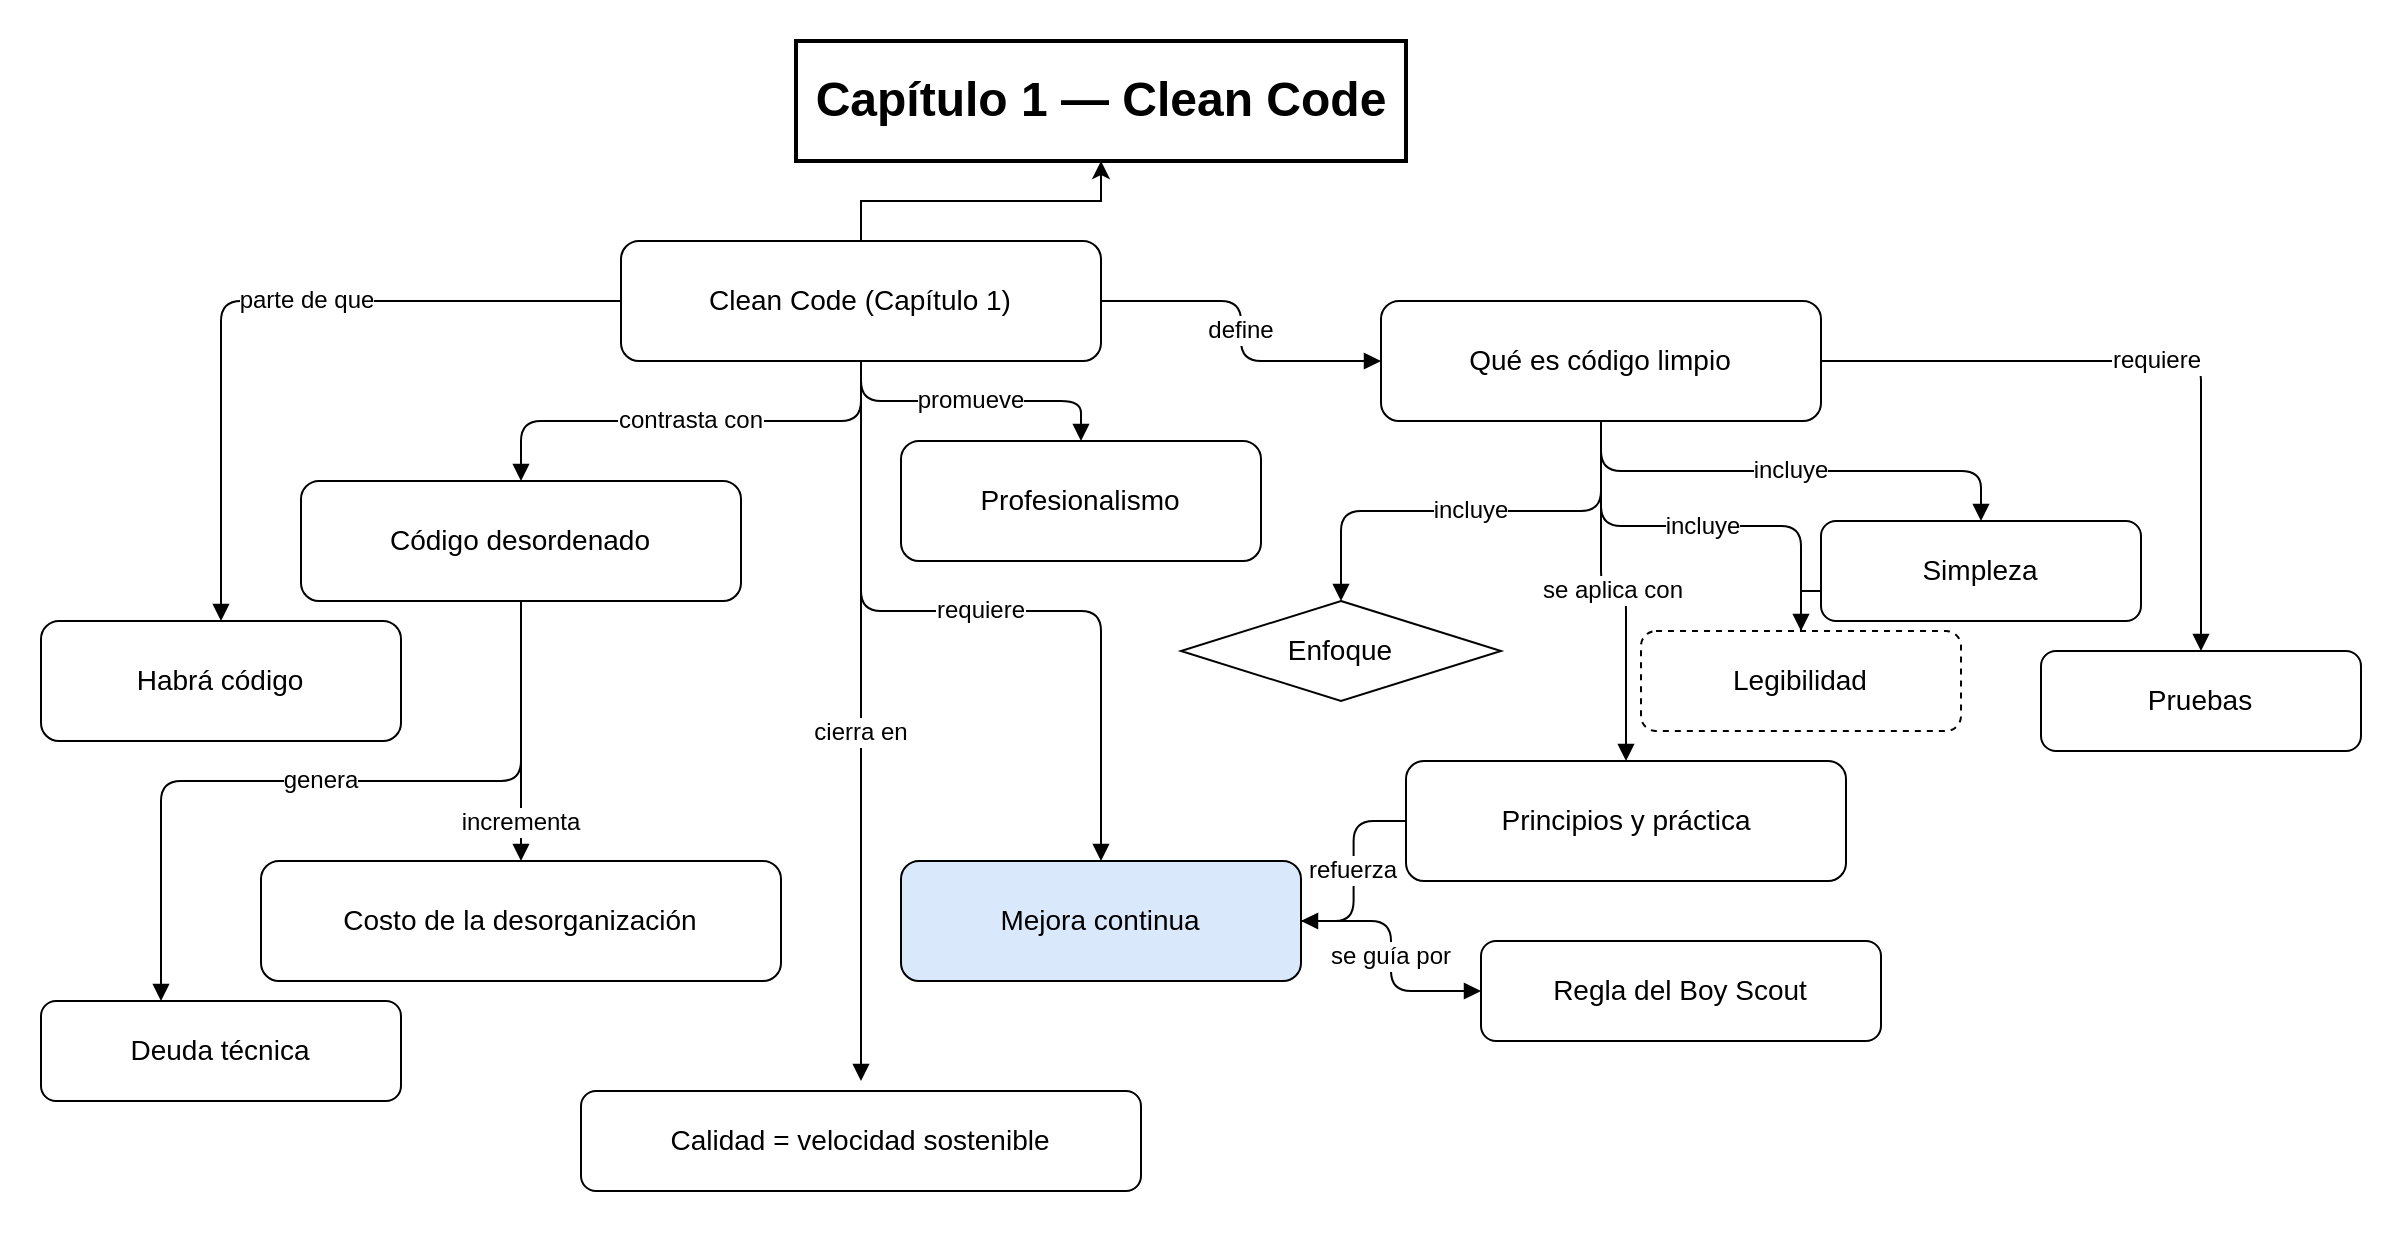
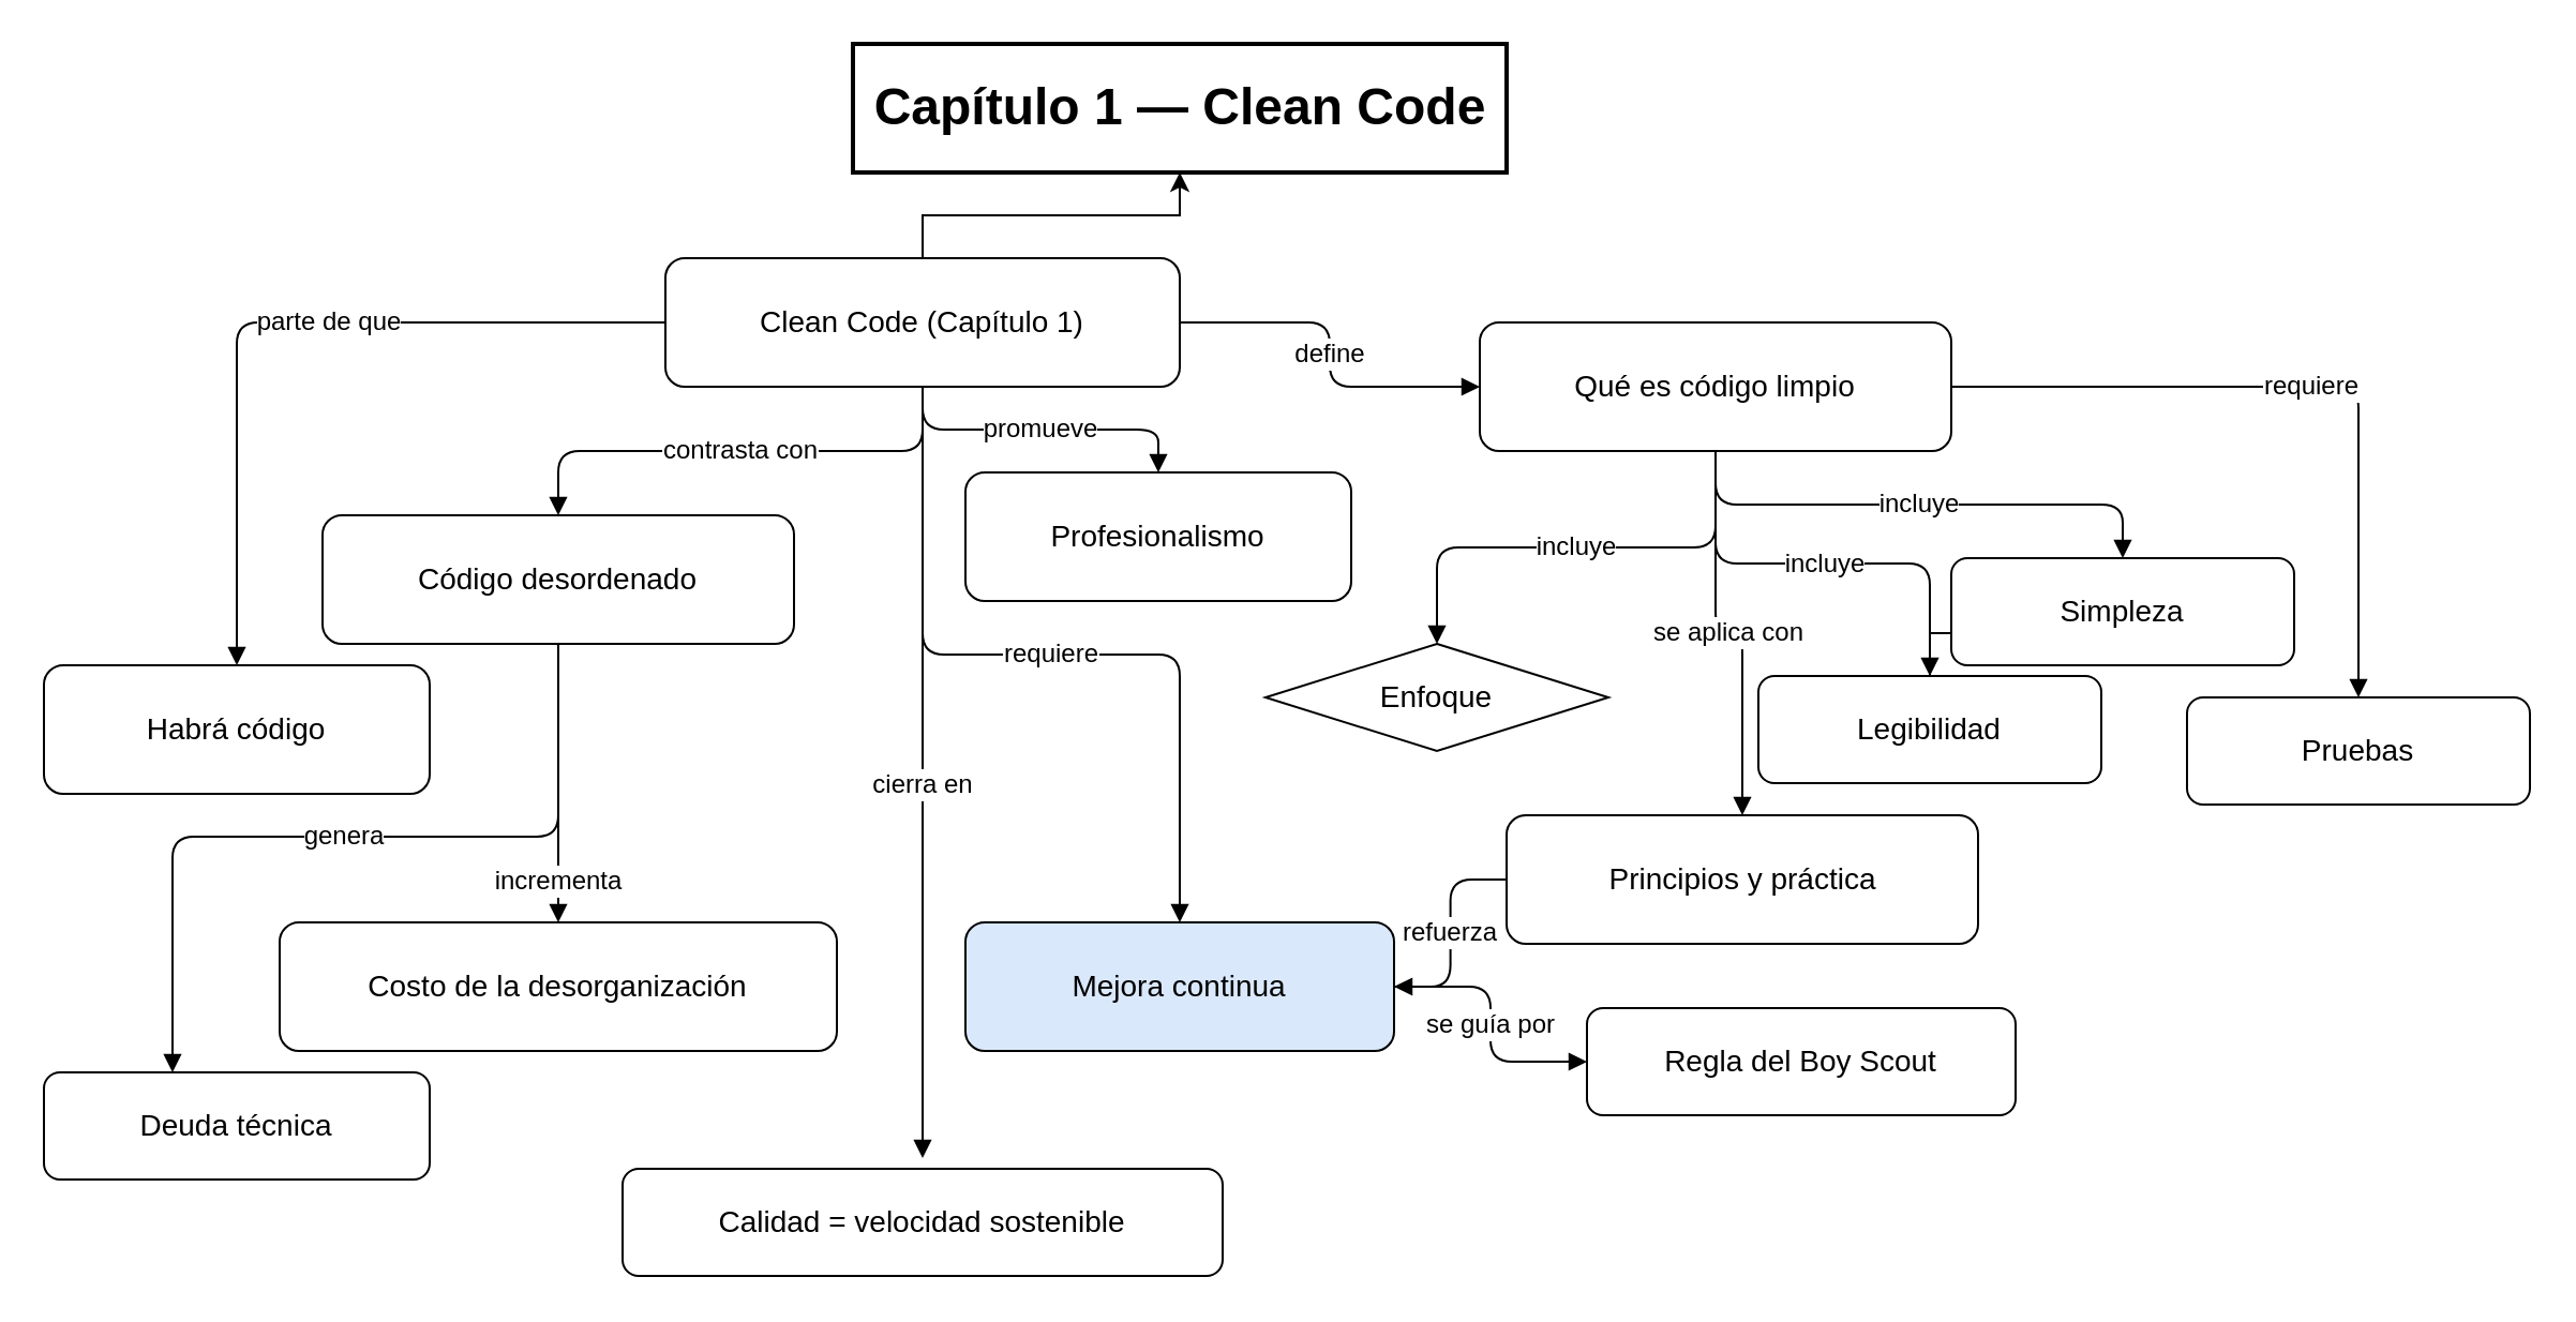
  <mxCell id="0" />
  <mxCell id="1" parent="0" />
  <mxCell id="2" value="Capítulo 1 — Clean Code" style="rounded=0;whiteSpace=wrap;html=1;fontSize=24;fontStyle=1;align=center;strokeWidth=2;" parent="1" vertex="1"><mxGeometry x="397.5" width="305" height="60" as="geometry" y="20" /></mxCell>
  <mxCell id="3" style="edgeStyle=orthogonalEdgeStyle;rounded=0;orthogonalLoop=1;jettySize=auto;html=1;" edge="1" parent="1" source="4" target="2"><mxGeometry relative="1" as="geometry" /></mxCell>
  <mxCell id="4" value="Clean Code (Capítulo 1)" style="rounded=1;whiteSpace=wrap;html=1;fontSize=14;" parent="1" vertex="1"><mxGeometry x="310" y="120" width="240" height="60" as="geometry" /></mxCell>
  <mxCell id="5" value="Habrá código" style="rounded=1;whiteSpace=wrap;html=1;fontSize=14;" parent="1" vertex="1"><mxGeometry x="20" y="310" width="180" height="60" as="geometry" /></mxCell>
  <mxCell id="6" value="Código desordenado" style="rounded=1;whiteSpace=wrap;html=1;fontSize=14;" parent="1" vertex="1"><mxGeometry x="150" y="240" width="220" height="60" as="geometry" /></mxCell>
  <mxCell id="7" value="Profesionalismo" style="rounded=1;whiteSpace=wrap;html=1;fontSize=14;" parent="1" vertex="1"><mxGeometry x="450" y="220" width="180" height="60" as="geometry" /></mxCell>
  <mxCell id="8" value="Qué es código limpio" style="rounded=1;whiteSpace=wrap;html=1;fontSize=14;" parent="1" vertex="1"><mxGeometry x="690" y="150" width="220" height="60" as="geometry" /></mxCell>
  <mxCell id="9" value="Mejora continua" style="rounded=1;whiteSpace=wrap;html=1;fontSize=14;fillColor=#dae8fc;" parent="1" vertex="1"><mxGeometry x="450" y="430" width="200" height="60" as="geometry" /></mxCell>
  <mxCell id="10" value="Principios y práctica" style="rounded=1;whiteSpace=wrap;html=1;fontSize=14;" parent="1" vertex="1"><mxGeometry x="702.5" y="380" width="220" height="60" as="geometry" /></mxCell>
  <mxCell id="11" value="Costo de la desorganización" style="rounded=1;whiteSpace=wrap;html=1;fontSize=14;" parent="1" vertex="1"><mxGeometry x="130" y="430" width="260" height="60" as="geometry" /></mxCell>
  <mxCell id="12" style="edgeStyle=orthogonalEdgeStyle;rounded=0;orthogonalLoop=1;jettySize=auto;html=1;" edge="1" parent="1" source="13" target="35"><mxGeometry relative="1" as="geometry" /></mxCell>
- <mxCell id="13" value="Legibilidad" style="rounded=1;whiteSpace=wrap;html=1;fontSize=14;dashed=1;" parent="1" vertex="1"><mxGeometry x="820" y="315" width="160" height="50" as="geometry" /></mxCell>
+ <mxCell id="13" value="Legibilidad" style="rounded=1;whiteSpace=wrap;html=1;fontSize=14;" parent="1" vertex="1"><mxGeometry x="820" y="315" width="160" height="50" as="geometry" /></mxCell>
  <mxCell id="14" value="Enfoque" style="rhombus;whiteSpace=wrap;html=1;fontSize=14;" parent="1" vertex="1"><mxGeometry x="590" y="300" width="160" height="50" as="geometry" /></mxCell>
  <mxCell id="15" value="Pruebas" style="rounded=1;whiteSpace=wrap;html=1;fontSize=14;" parent="1" vertex="1"><mxGeometry x="1020" y="325" width="160" height="50" as="geometry" /></mxCell>
  <mxCell id="16" value="Regla del Boy Scout" style="rounded=1;whiteSpace=wrap;html=1;fontSize=14;" parent="1" vertex="1"><mxGeometry x="740" y="470" width="200" height="50" as="geometry" /></mxCell>
  <mxCell id="17" value="Deuda técnica" style="rounded=1;whiteSpace=wrap;html=1;fontSize=14;" parent="1" vertex="1"><mxGeometry x="20" y="500" width="180" height="50" as="geometry" /></mxCell>
  <mxCell id="18" value="Calidad = velocidad sostenible" style="rounded=1;whiteSpace=wrap;html=1;fontSize=14;" parent="1" vertex="1"><mxGeometry x="290" y="545" width="280" height="50" as="geometry" /></mxCell>
  <mxCell id="19" value="parte de que" style="edgeStyle=orthogonalEdgeStyle;rounded=1;endArrow=block;endFill=1;html=1;fontSize=12;" parent="1" source="4" target="5" edge="1"><mxGeometry x="-0.128" relative="1" as="geometry"><mxPoint as="offset" /></mxGeometry></mxCell>
  <mxCell id="20" value="contrasta con" style="edgeStyle=orthogonalEdgeStyle;rounded=1;endArrow=block;endFill=1;html=1;fontSize=12;" parent="1" source="4" target="6" edge="1"><mxGeometry relative="1" as="geometry"><mxPoint as="offset" /></mxGeometry></mxCell>
  <mxCell id="21" value="incrementa" style="edgeStyle=orthogonalEdgeStyle;rounded=1;endArrow=block;endFill=1;html=1;fontSize=12;" parent="1" source="6" target="11" edge="1"><mxGeometry x="0.692" relative="1" as="geometry"><mxPoint y="1" as="offset" /></mxGeometry></mxCell>
  <mxCell id="22" value="promueve" style="edgeStyle=orthogonalEdgeStyle;rounded=1;endArrow=block;endFill=1;html=1;fontSize=12;" parent="1" source="4" target="7" edge="1"><mxGeometry relative="1" as="geometry"><mxPoint as="offset" /></mxGeometry></mxCell>
  <mxCell id="23" value="define" style="edgeStyle=orthogonalEdgeStyle;rounded=1;endArrow=block;endFill=1;html=1;fontSize=12;" parent="1" source="4" target="8" edge="1"><mxGeometry relative="1" as="geometry"><mxPoint as="offset" /></mxGeometry></mxCell>
  <mxCell id="24" value="requiere" style="edgeStyle=orthogonalEdgeStyle;rounded=1;endArrow=block;endFill=1;html=1;fontSize=12;" parent="1" source="4" target="9" edge="1"><mxGeometry relative="1" as="geometry"><mxPoint as="offset" /></mxGeometry></mxCell>
  <mxCell id="25" value="se aplica con" style="edgeStyle=orthogonalEdgeStyle;rounded=1;endArrow=block;endFill=1;html=1;fontSize=12;exitX=0.5;exitY=1;exitDx=0;exitDy=0;" parent="1" source="8" target="10" edge="1"><mxGeometry relative="1" as="geometry"><mxPoint as="offset" /></mxGeometry></mxCell>
  <mxCell id="26" value="refuerza" style="edgeStyle=orthogonalEdgeStyle;rounded=1;endArrow=block;endFill=1;html=1;fontSize=12;" parent="1" source="10" target="9" edge="1"><mxGeometry relative="1" as="geometry"><mxPoint as="offset" /></mxGeometry></mxCell>
  <mxCell id="27" value="cierra en" style="edgeStyle=orthogonalEdgeStyle;rounded=1;endArrow=block;endFill=1;html=1;fontSize=12;" parent="1" edge="1"><mxGeometry relative="1" as="geometry"><mxPoint as="offset" /><mxPoint x="430" y="191" as="sourcePoint" /><mxPoint x="430" y="540" as="targetPoint" /></mxGeometry></mxCell>
  <mxCell id="28" value="incluye" style="edgeStyle=orthogonalEdgeStyle;rounded=1;endArrow=block;endFill=1;html=1;fontSize=12;" parent="1" source="8" target="13" edge="1"><mxGeometry relative="1" as="geometry"><mxPoint as="offset" /></mxGeometry></mxCell>
  <mxCell id="29" value="incluye" style="edgeStyle=orthogonalEdgeStyle;rounded=1;endArrow=block;endFill=1;html=1;fontSize=12;" parent="1" source="8" target="35" edge="1"><mxGeometry relative="1" as="geometry"><mxPoint as="offset" /></mxGeometry></mxCell>
  <mxCell id="30" value="incluye" style="edgeStyle=orthogonalEdgeStyle;rounded=1;endArrow=block;endFill=1;html=1;fontSize=12;" parent="1" source="8" target="14" edge="1"><mxGeometry relative="1" as="geometry"><mxPoint as="offset" /></mxGeometry></mxCell>
  <mxCell id="31" value="requiere" style="edgeStyle=orthogonalEdgeStyle;rounded=1;endArrow=block;endFill=1;html=1;fontSize=12;" parent="1" source="8" target="15" edge="1"><mxGeometry relative="1" as="geometry"><mxPoint as="offset" /></mxGeometry></mxCell>
  <mxCell id="32" value="se guía por" style="edgeStyle=orthogonalEdgeStyle;rounded=1;endArrow=block;endFill=1;html=1;fontSize=12;" parent="1" source="9" target="16" edge="1"><mxGeometry relative="1" as="geometry"><mxPoint as="offset" /></mxGeometry></mxCell>
  <mxCell id="33" value="genera" style="edgeStyle=orthogonalEdgeStyle;rounded=1;endArrow=block;endFill=1;html=1;fontSize=12;" parent="1" source="6" target="17" edge="1"><mxGeometry relative="1" as="geometry"><mxPoint as="offset" /><Array as="points"><mxPoint x="260" y="390" /><mxPoint x="80" y="390" /></Array></mxGeometry></mxCell>
  <mxCell id="34" style="edgeStyle=orthogonalEdgeStyle;rounded=0;orthogonalLoop=1;jettySize=auto;html=1;exitX=0.5;exitY=1;exitDx=0;exitDy=0;" edge="1" parent="1" source="9" target="9"><mxGeometry relative="1" as="geometry" /></mxCell>
  <mxCell id="35" value="Simpleza" style="rounded=1;whiteSpace=wrap;html=1;fontSize=14;" parent="1" vertex="1"><mxGeometry x="910" y="260" width="160" height="50" as="geometry" /></mxCell>
  <mxCell id="36" style="edgeStyle=orthogonalEdgeStyle;rounded=0;orthogonalLoop=1;jettySize=auto;html=1;exitX=0.5;exitY=1;exitDx=0;exitDy=0;" edge="1" parent="1" source="16" target="16"><mxGeometry relative="1" as="geometry" /></mxCell>
